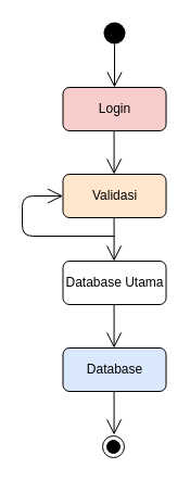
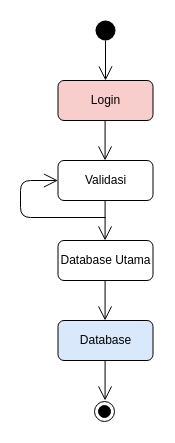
  <mxCell id="0" />
  <mxCell id="1" parent="0" />
  <mxCell id="2" value="" style="ellipse;fillColor=#000000;strokeColor=none;" vertex="1" parent="1"><mxGeometry x="95" y="20" width="20" height="20" as="geometry" /></mxCell>
  <mxCell id="3" value="Login" style="rounded=1;whiteSpace=wrap;html=1;fillColor=#f8cecc;" vertex="1" parent="1"><mxGeometry x="57.5" y="80" width="95" height="40" as="geometry" /></mxCell>
- <mxCell id="4" value="Validasi" style="rounded=1;whiteSpace=wrap;html=1;fillColor=#ffe6cc;" vertex="1" parent="1"><mxGeometry x="57.5" y="160" width="95" height="40" as="geometry" /></mxCell>
+ <mxCell id="4" value="Validasi" style="rounded=1;whiteSpace=wrap;html=1;" vertex="1" parent="1"><mxGeometry x="57.5" y="160" width="95" height="40" as="geometry" /></mxCell>
  <mxCell id="5" value="Database Utama" style="rounded=1;whiteSpace=wrap;html=1;" vertex="1" parent="1"><mxGeometry x="57.5" y="240" width="95" height="40" as="geometry" /></mxCell>
  <mxCell id="6" value="Database" style="rounded=1;whiteSpace=wrap;html=1;fillColor=#dae8fc;" vertex="1" parent="1"><mxGeometry x="57.5" y="320" width="95" height="40" as="geometry" /></mxCell>
  <mxCell id="7" value="" style="endArrow=open;endFill=1;endSize=12;html=1;exitX=0.5;exitY=1;exitDx=0;exitDy=0;entryX=0.5;entryY=0;entryDx=0;entryDy=0;" edge="1" parent="1" source="2" target="3"><mxGeometry width="160" relative="1" as="geometry"><mxPoint x="120" y="60" as="sourcePoint" /><mxPoint x="280" y="60" as="targetPoint" /></mxGeometry></mxCell>
  <mxCell id="8" value="" style="endArrow=open;endFill=1;endSize=12;html=1;exitX=0.5;exitY=1;exitDx=0;exitDy=0;entryX=0.5;entryY=0;entryDx=0;entryDy=0;" edge="1" parent="1"><mxGeometry width="160" relative="1" as="geometry"><mxPoint x="104.58" y="120" as="sourcePoint" /><mxPoint x="104.58" y="160" as="targetPoint" /></mxGeometry></mxCell>
  <mxCell id="9" value="" style="endArrow=open;endFill=1;endSize=12;html=1;exitX=0.5;exitY=1;exitDx=0;exitDy=0;entryX=0.5;entryY=0;entryDx=0;entryDy=0;" edge="1" parent="1"><mxGeometry width="160" relative="1" as="geometry"><mxPoint x="104.58" y="200" as="sourcePoint" /><mxPoint x="104.58" y="240" as="targetPoint" /></mxGeometry></mxCell>
  <mxCell id="10" value="" style="endArrow=open;endFill=1;endSize=12;html=1;exitX=0.5;exitY=1;exitDx=0;exitDy=0;entryX=0.5;entryY=0;entryDx=0;entryDy=0;" edge="1" parent="1"><mxGeometry width="160" relative="1" as="geometry"><mxPoint x="104.58" y="280" as="sourcePoint" /><mxPoint x="104.58" y="320" as="targetPoint" /></mxGeometry></mxCell>
  <mxCell id="11" value="" style="ellipse;html=1;shape=endState;fillColor=#000000;strokeColor=#000000;" vertex="1" parent="1"><mxGeometry x="94" y="401" width="20" height="20" as="geometry" /></mxCell>
  <mxCell id="12" value="" style="endArrow=open;endFill=1;endSize=12;html=1;exitX=0.5;exitY=1;exitDx=0;exitDy=0;entryX=0.5;entryY=0;entryDx=0;entryDy=0;" edge="1" parent="1"><mxGeometry width="160" relative="1" as="geometry"><mxPoint x="104.58" y="360" as="sourcePoint" /><mxPoint x="104.58" y="400" as="targetPoint" /></mxGeometry></mxCell>
  <mxCell id="13" value="" style="endArrow=open;endFill=1;endSize=12;html=1;entryX=0;entryY=0.5;entryDx=0;entryDy=0;" edge="1" parent="1" target="4"><mxGeometry width="160" relative="1" as="geometry"><mxPoint x="105" y="217" as="sourcePoint" /><mxPoint x="30" y="180" as="targetPoint" /><Array as="points"><mxPoint x="20" y="217" /><mxPoint x="20" y="180" /></Array></mxGeometry></mxCell>
